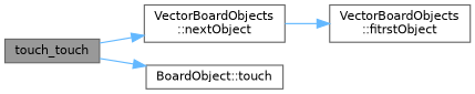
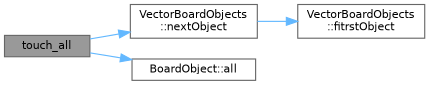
  digraph {
    rankdir=LR
    node [color=grey40 fillcolor=white fontname=Helvetica fontsize=10 shape=box style=filled]
    edge [color=steelblue1 fontname=Helvetica fontsize=10 labelfontname=Helvetica labelfontsize=10 style=solid]
-   n1 [color=gray40 fillcolor=grey60 fontcolor=black height=0.2 label=touch_touch width=0.4]
+   n1 [color=gray40 fillcolor=grey60 fontcolor=black height=0.2 label=touch_all width=0.4]
    n2 [height=0.2 label="VectorBoardObjects\l::nextObject" width=0.4]
-   n3 [height=0.2 label="BoardObject::touch" width=0.4]
+   n3 [height=0.2 label="BoardObject::all" width=0.4]
    n4 [height=0.2 label="VectorBoardObjects\l::fitrstObject" width=0.4]
    n1 -> n2
    n1 -> n3
    n2 -> n4
  }
